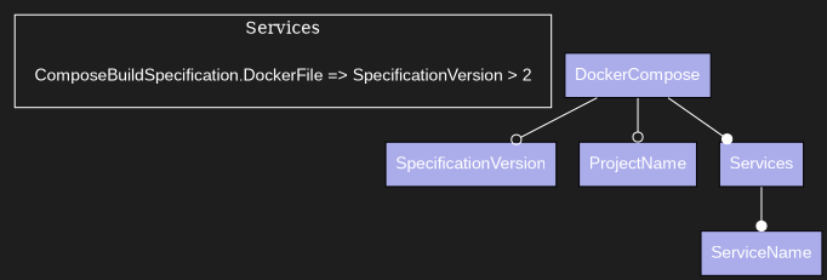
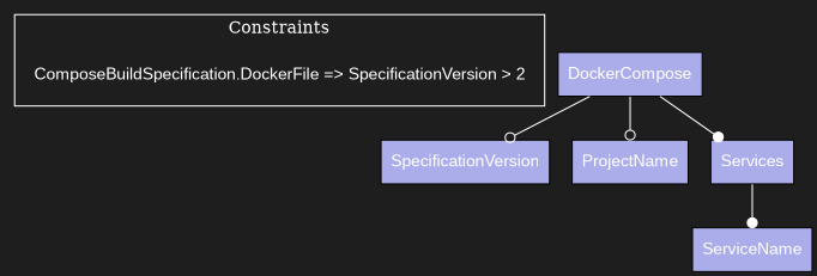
  digraph {
    bgcolor="#1e1e1e"
    newrank=true
    rankdir=TB
    node [fontcolor=white fontname="Arial Unicode MS, Arial" shape=box style=filled fillcolor="#ABACEA"]
    edge [arrowhead=odot arrowtail=none color=white dir=both]
    n1 [color="#1e1e1e" label=<<table border="0" cellpadding="0" cellspacing="0" cellborder="0">         <tr><td align="left">ComposeBuildSpecification.DockerFile =&gt; SpecificationVersion &gt; 2</td></tr> </table>> fillcolor=""]
    SpecificationVersion
    DockerCompose
    ProjectName
    Services
    ServiceName
    subgraph cluster_1 {
      color=white
      fontcolor=white
-     label=Services
+     label=Constraints
      n1
    }
    DockerCompose -> SpecificationVersion
    DockerCompose -> ProjectName
    DockerCompose -> Services [arrowhead=dot]
    Services -> ServiceName [arrowhead=dot]
  }
